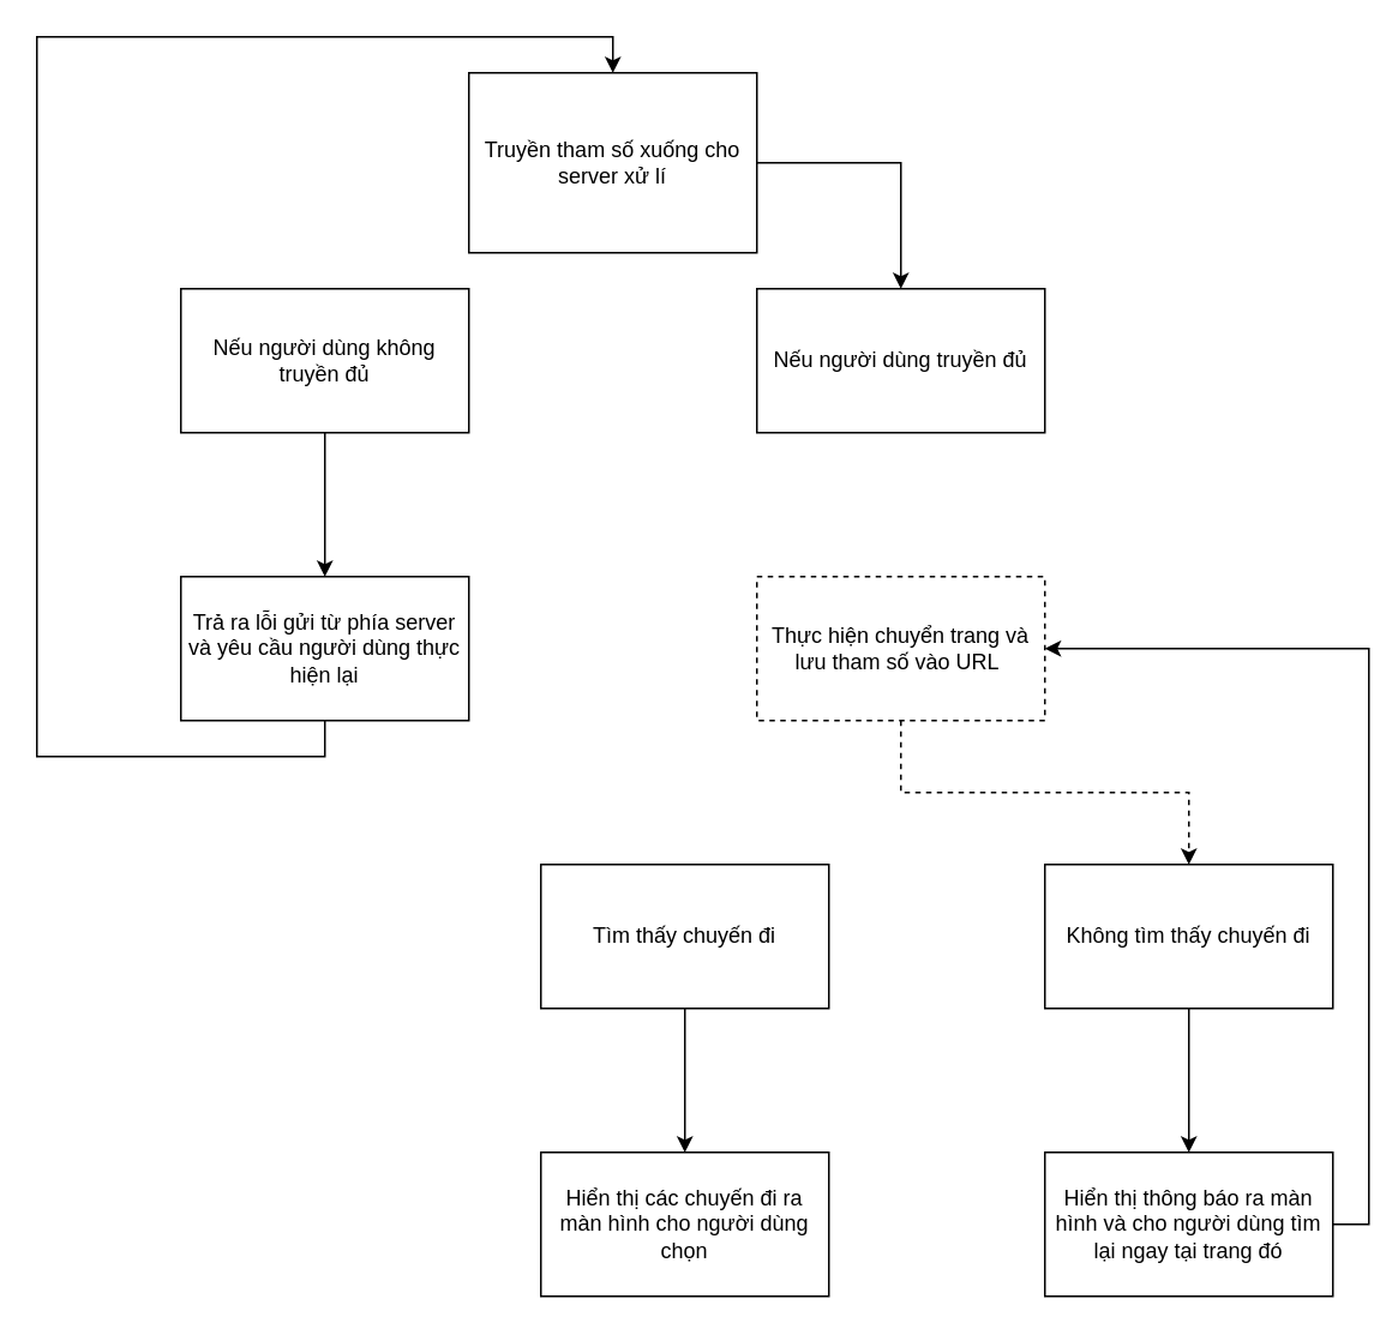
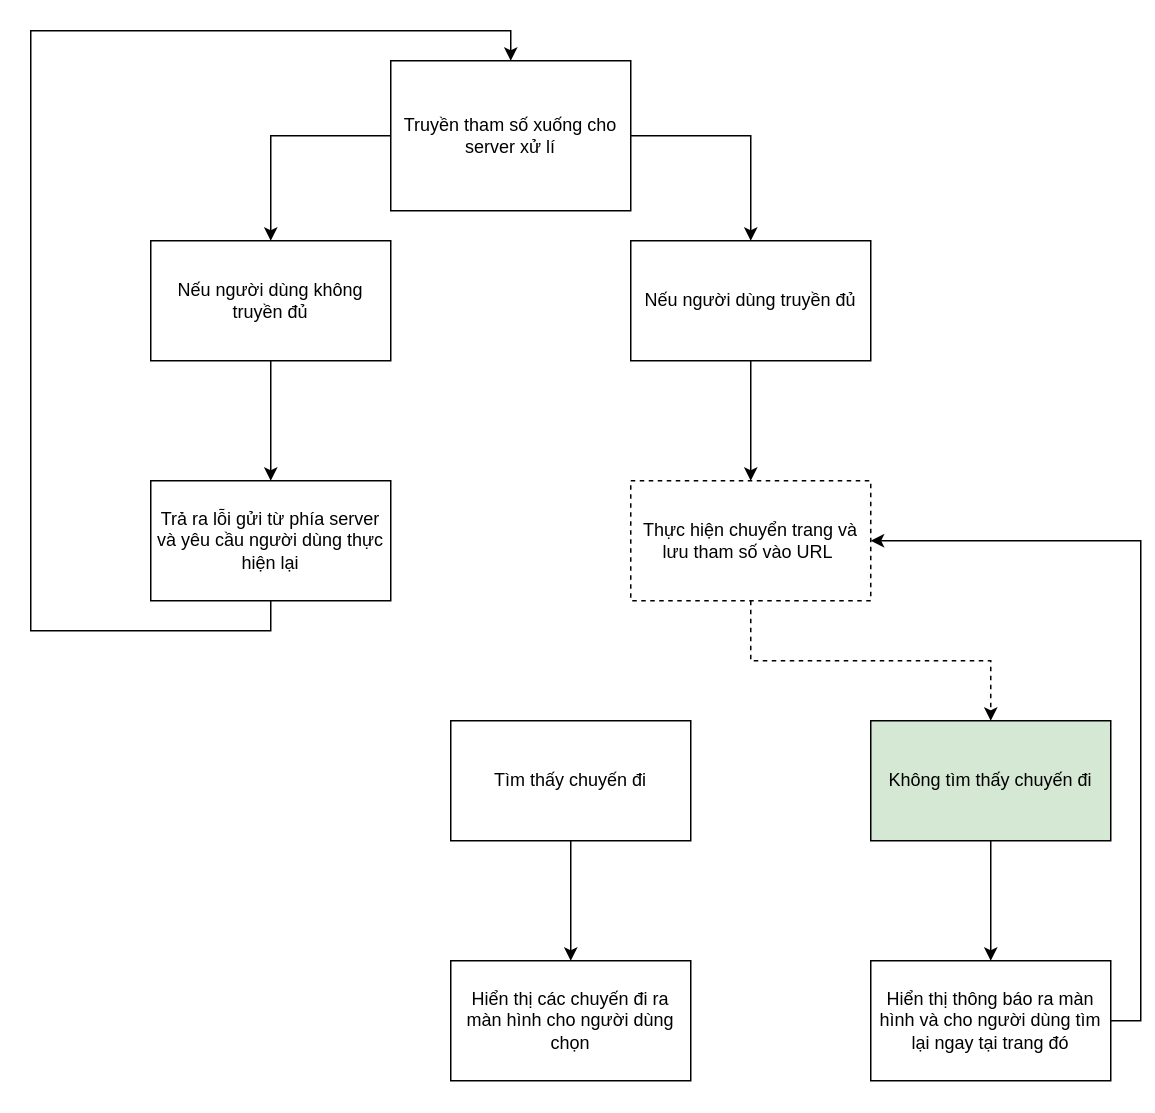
  <mxCell id="0" />
  <mxCell id="1" parent="0" />
+ <mxCell id="2" style="edgeStyle=orthogonalEdgeStyle;rounded=0;orthogonalLoop=1;jettySize=auto;html=1;exitX=0;exitY=0.5;exitDx=0;exitDy=0;entryX=0.5;entryY=0;entryDx=0;entryDy=0;" edge="1" parent="1" source="4" target="8"><mxGeometry relative="1" as="geometry" /></mxCell>
  <mxCell id="3" style="edgeStyle=orthogonalEdgeStyle;rounded=0;orthogonalLoop=1;jettySize=auto;html=1;exitX=1;exitY=0.5;exitDx=0;exitDy=0;entryX=0.5;entryY=0;entryDx=0;entryDy=0;" edge="1" parent="1" source="4" target="6"><mxGeometry relative="1" as="geometry" /></mxCell>
  <mxCell id="4" value="Truyền tham số xuống cho server xử lí" style="rounded=0;whiteSpace=wrap;html=1;" vertex="1" parent="1"><mxGeometry x="260" y="40" width="160" height="100" as="geometry" /></mxCell>
+ <mxCell id="5" style="edgeStyle=orthogonalEdgeStyle;rounded=0;orthogonalLoop=1;jettySize=auto;html=1;exitX=0.5;exitY=1;exitDx=0;exitDy=0;entryX=0.5;entryY=0;entryDx=0;entryDy=0;" edge="1" parent="1" source="6" target="12"><mxGeometry relative="1" as="geometry" /></mxCell>
  <mxCell id="6" value="Nếu người dùng truyền đủ" style="rounded=0;whiteSpace=wrap;html=1;" vertex="1" parent="1"><mxGeometry x="420" y="160" width="160" height="80" as="geometry" /></mxCell>
  <mxCell id="7" style="edgeStyle=orthogonalEdgeStyle;rounded=0;orthogonalLoop=1;jettySize=auto;html=1;exitX=0.5;exitY=1;exitDx=0;exitDy=0;entryX=0.5;entryY=0;entryDx=0;entryDy=0;" edge="1" parent="1" source="8" target="10"><mxGeometry relative="1" as="geometry" /></mxCell>
  <mxCell id="8" value="Nếu người dùng không truyền đủ" style="rounded=0;whiteSpace=wrap;html=1;" vertex="1" parent="1"><mxGeometry x="100" y="160" width="160" height="80" as="geometry" /></mxCell>
  <mxCell id="9" style="edgeStyle=orthogonalEdgeStyle;rounded=0;orthogonalLoop=1;jettySize=auto;html=1;exitX=0.5;exitY=1;exitDx=0;exitDy=0;entryX=0.5;entryY=0;entryDx=0;entryDy=0;" edge="1" parent="1" source="10" target="4"><mxGeometry relative="1" as="geometry"><Array as="points"><mxPoint x="180" y="420" /><mxPoint x="20" y="420" /><mxPoint x="20" y="20" /><mxPoint x="340" y="20" /></Array></mxGeometry></mxCell>
  <mxCell id="10" value="Trả ra lỗi gửi từ phía server và yêu cầu người dùng thực hiện lại" style="rounded=0;whiteSpace=wrap;html=1;" vertex="1" parent="1"><mxGeometry x="100" y="320" width="160" height="80" as="geometry" /></mxCell>
  <mxCell id="11" style="edgeStyle=orthogonalEdgeStyle;rounded=0;orthogonalLoop=1;jettySize=auto;html=1;exitX=0.5;exitY=1;exitDx=0;exitDy=0;entryX=0.5;entryY=0;entryDx=0;entryDy=0;dashed=1;" edge="1" parent="1" source="12" target="16"><mxGeometry relative="1" as="geometry" /></mxCell>
  <mxCell id="12" value="Thực hiện chuyển trang và lưu tham số vào URL&amp;nbsp;" style="rounded=0;whiteSpace=wrap;html=1;dashed=1;" vertex="1" parent="1"><mxGeometry x="420" y="320" width="160" height="80" as="geometry" /></mxCell>
  <mxCell id="13" style="edgeStyle=orthogonalEdgeStyle;rounded=0;orthogonalLoop=1;jettySize=auto;html=1;exitX=0.5;exitY=1;exitDx=0;exitDy=0;entryX=0.5;entryY=0;entryDx=0;entryDy=0;" edge="1" parent="1" source="14" target="19"><mxGeometry relative="1" as="geometry" /></mxCell>
  <mxCell id="14" value="Tìm thấy chuyến đi" style="rounded=0;whiteSpace=wrap;html=1;" vertex="1" parent="1"><mxGeometry x="300" y="480" width="160" height="80" as="geometry" /></mxCell>
  <mxCell id="15" style="edgeStyle=orthogonalEdgeStyle;rounded=0;orthogonalLoop=1;jettySize=auto;html=1;exitX=0.5;exitY=1;exitDx=0;exitDy=0;entryX=0.5;entryY=0;entryDx=0;entryDy=0;" edge="1" parent="1" source="16" target="18"><mxGeometry relative="1" as="geometry" /></mxCell>
- <mxCell id="16" value="Không tìm thấy chuyến đi" style="rounded=0;whiteSpace=wrap;html=1;" vertex="1" parent="1"><mxGeometry x="580" y="480" width="160" height="80" as="geometry" /></mxCell>
+ <mxCell id="16" value="Không tìm thấy chuyến đi" style="rounded=0;whiteSpace=wrap;html=1;fillColor=#d5e8d4;" vertex="1" parent="1"><mxGeometry x="580" y="480" width="160" height="80" as="geometry" /></mxCell>
  <mxCell id="17" style="edgeStyle=orthogonalEdgeStyle;rounded=0;orthogonalLoop=1;jettySize=auto;html=1;exitX=1;exitY=0.5;exitDx=0;exitDy=0;entryX=1;entryY=0.5;entryDx=0;entryDy=0;" edge="1" parent="1" source="18" target="12"><mxGeometry relative="1" as="geometry" /></mxCell>
  <mxCell id="18" value="Hiển thị thông báo ra màn hình và cho người dùng tìm lại ngay tại trang đó" style="rounded=0;whiteSpace=wrap;html=1;" vertex="1" parent="1"><mxGeometry x="580" y="640" width="160" height="80" as="geometry" /></mxCell>
  <mxCell id="19" value="Hiển thị các chuyến đi ra màn hình cho người dùng chọn" style="rounded=0;whiteSpace=wrap;html=1;" vertex="1" parent="1"><mxGeometry x="300" y="640" width="160" height="80" as="geometry" /></mxCell>
